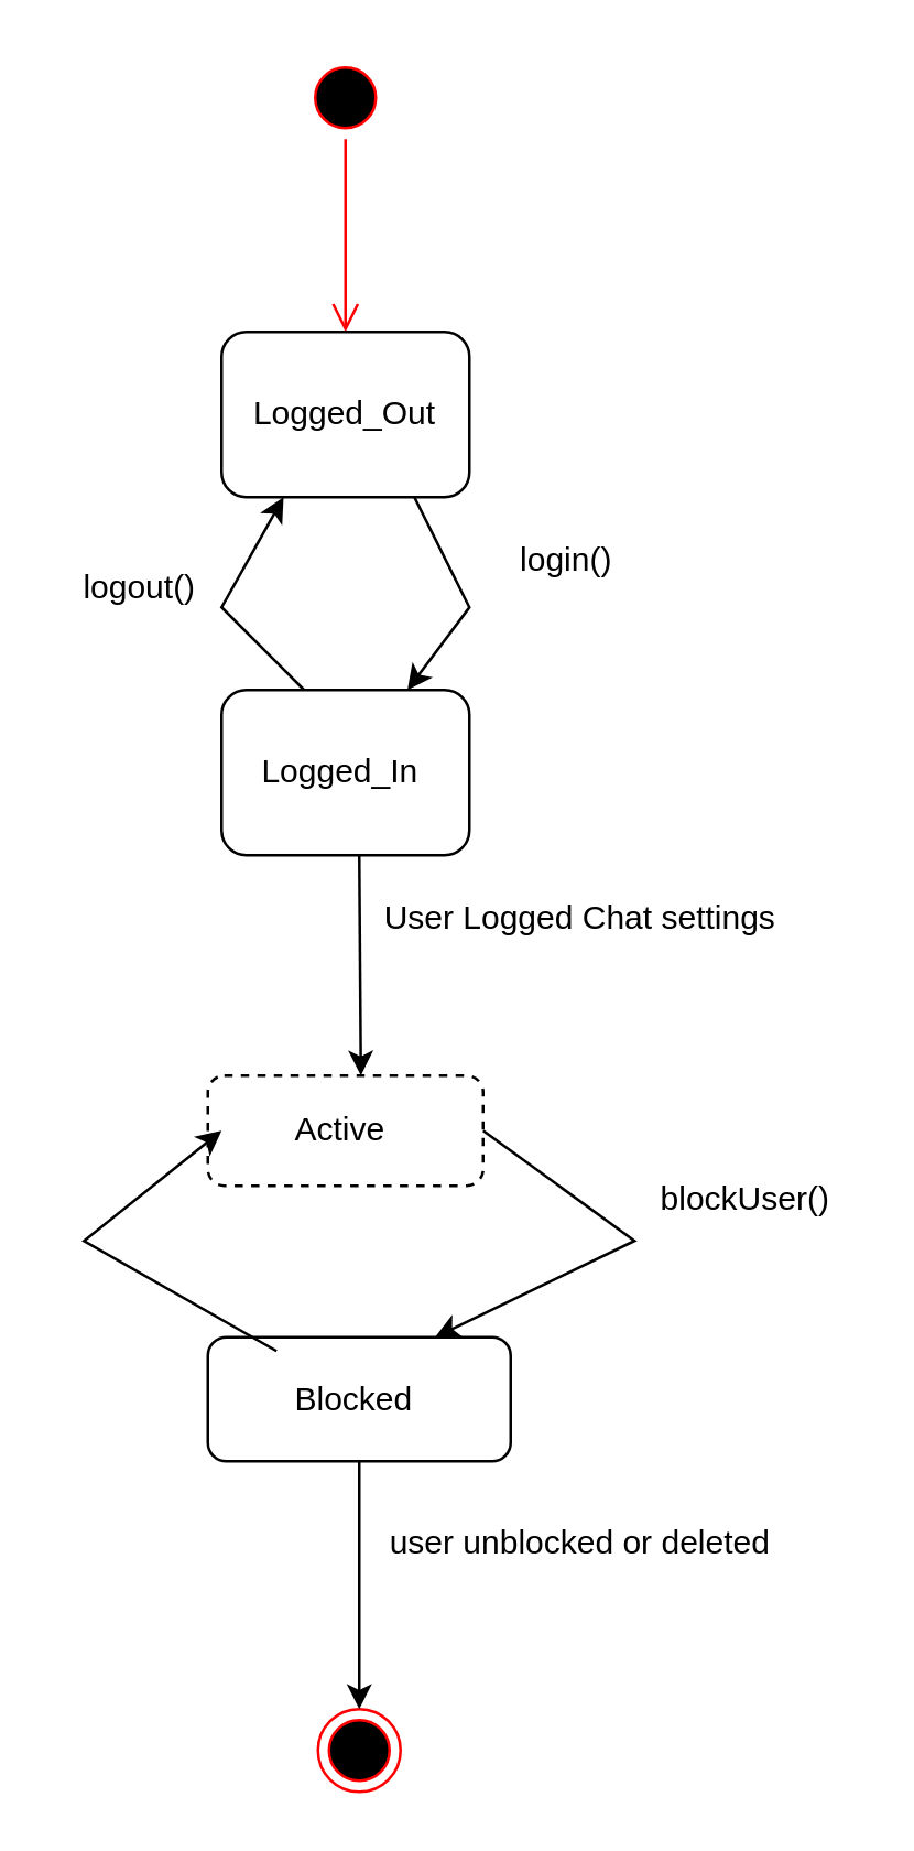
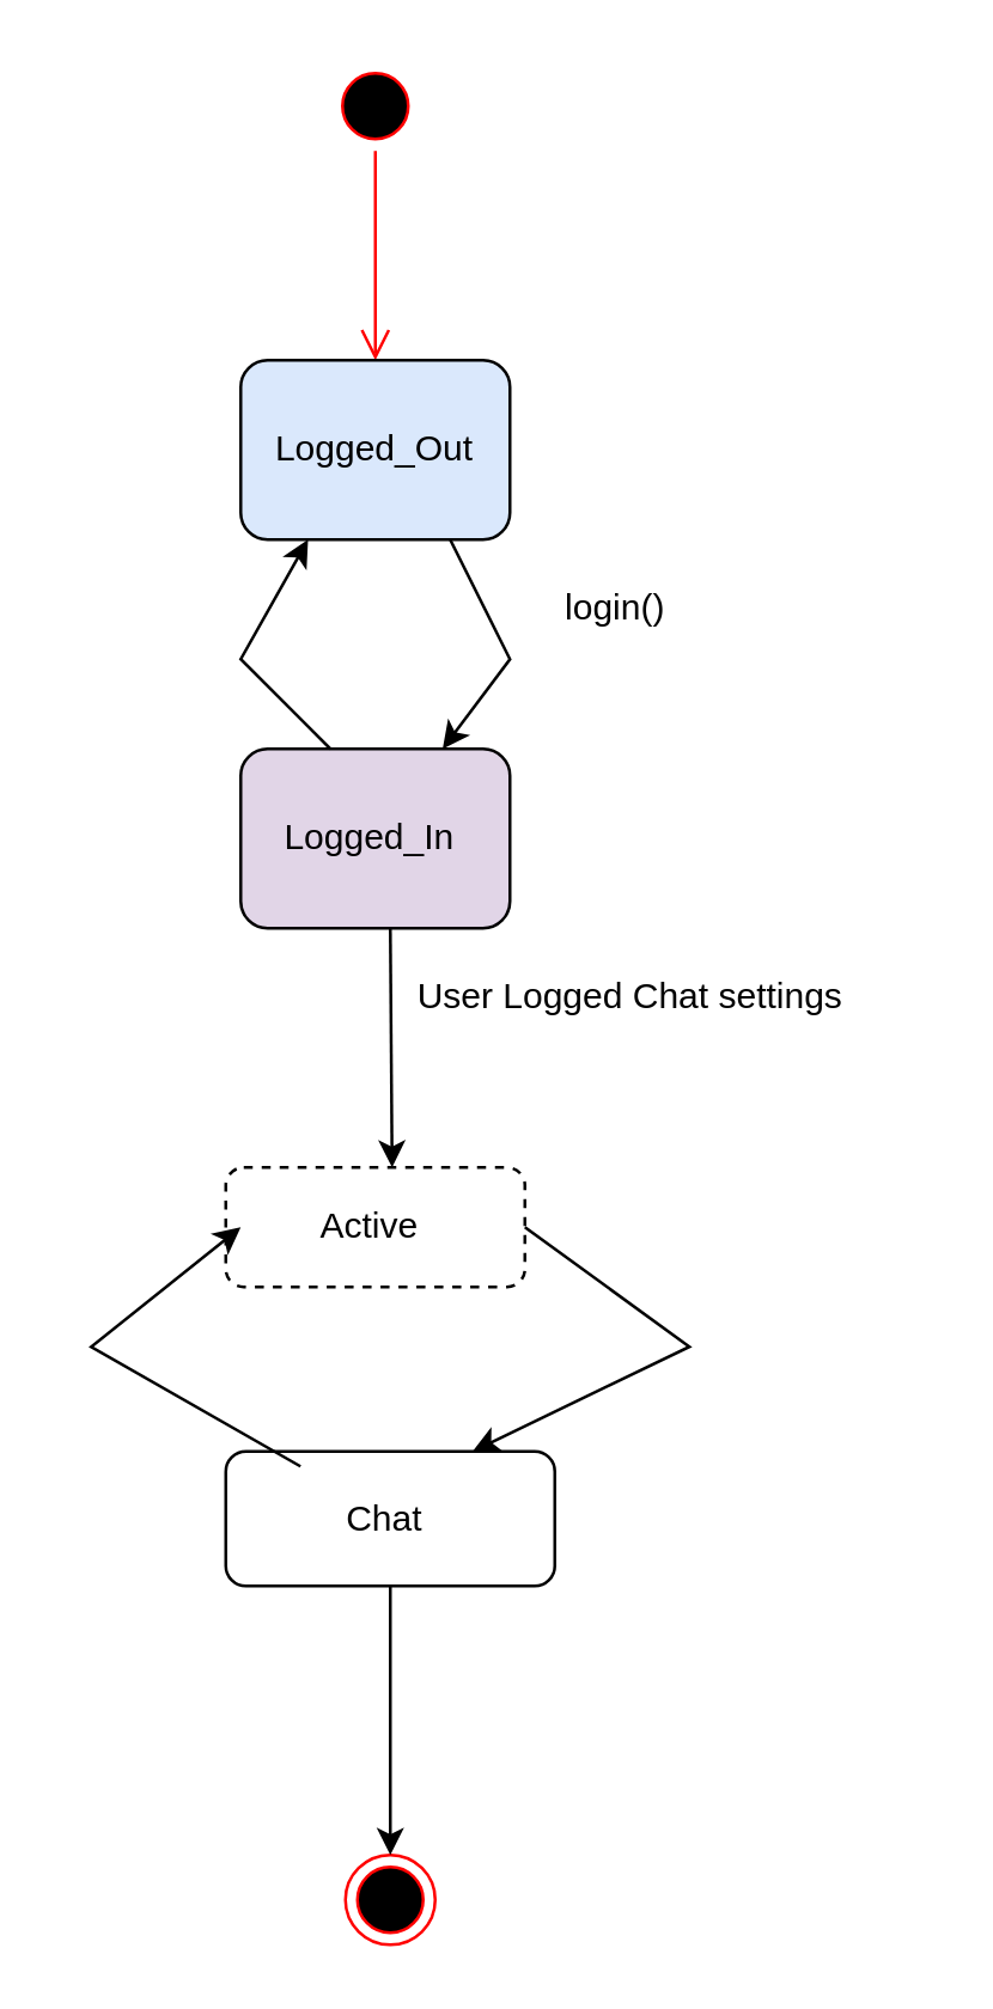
  <mxCell id="0" />
  <mxCell id="1" parent="0" />
  <mxCell id="2" value="" style="ellipse;html=1;shape=startState;fillColor=#000000;strokeColor=#ff0000;" parent="1" vertex="1"><mxGeometry x="110" y="20" width="30" height="30" as="geometry" /></mxCell>
  <mxCell id="3" value="" style="edgeStyle=orthogonalEdgeStyle;html=1;verticalAlign=bottom;endArrow=open;endSize=8;strokeColor=#ff0000;rounded=0;" parent="1" source="2" edge="1"><mxGeometry relative="1" as="geometry"><mxPoint x="125" y="120" as="targetPoint" /></mxGeometry></mxCell>
- <mxCell id="4" value="Logged_Out" style="rounded=1;whiteSpace=wrap;html=1;" parent="1" vertex="1"><mxGeometry x="80" y="120" width="90" height="60" as="geometry" /></mxCell>
- <mxCell id="5" value="Logged_In&amp;nbsp;" style="rounded=1;whiteSpace=wrap;html=1;" parent="1" vertex="1"><mxGeometry x="80" y="250" width="90" height="60" as="geometry" /></mxCell>
+ <mxCell id="4" value="Logged_Out" style="rounded=1;whiteSpace=wrap;html=1;fillColor=#dae8fc;" parent="1" vertex="1"><mxGeometry x="80" y="120" width="90" height="60" as="geometry" /></mxCell>
+ <mxCell id="5" value="Logged_In&amp;nbsp;" style="rounded=1;whiteSpace=wrap;html=1;fillColor=#e1d5e7;" parent="1" vertex="1"><mxGeometry x="80" y="250" width="90" height="60" as="geometry" /></mxCell>
  <mxCell id="6" value="" style="endArrow=classic;html=1;rounded=0;entryX=0.25;entryY=1;entryDx=0;entryDy=0;exitX=0.333;exitY=0;exitDx=0;exitDy=0;exitPerimeter=0;" parent="1" source="5" target="4" edge="1"><mxGeometry width="50" height="50" relative="1" as="geometry"><mxPoint x="103" y="240" as="sourcePoint" /><mxPoint x="180" y="270" as="targetPoint" /><Array as="points"><mxPoint x="80" y="220" /></Array></mxGeometry></mxCell>
- <mxCell id="7" value="logout()" style="text;html=1;align=center;verticalAlign=middle;resizable=0;points=[];autosize=1;strokeColor=none;fillColor=none;" parent="1" vertex="1"><mxGeometry x="20" y="198" width="60" height="30" as="geometry" /></mxCell>
  <mxCell id="8" value="" style="endArrow=classic;html=1;rounded=0;exitX=0.778;exitY=1;exitDx=0;exitDy=0;exitPerimeter=0;entryX=0.75;entryY=0;entryDx=0;entryDy=0;" parent="1" source="4" target="5" edge="1"><mxGeometry width="50" height="50" relative="1" as="geometry"><mxPoint x="130" y="320" as="sourcePoint" /><mxPoint x="250" y="380" as="targetPoint" /><Array as="points"><mxPoint x="170" y="220" /></Array></mxGeometry></mxCell>
  <mxCell id="9" value="login()" style="text;html=1;align=center;verticalAlign=middle;resizable=0;points=[];autosize=1;strokeColor=none;fillColor=none;" parent="1" vertex="1"><mxGeometry x="175" y="188" width="60" height="30" as="geometry" /></mxCell>
- <mxCell id="10" value="Blocked&amp;nbsp;" style="rounded=1;whiteSpace=wrap;html=1;" parent="1" vertex="1"><mxGeometry x="75" y="485" width="110" height="45" as="geometry" /></mxCell>
+ <mxCell id="10" value="Chat&amp;nbsp;" style="rounded=1;whiteSpace=wrap;html=1;" parent="1" vertex="1"><mxGeometry x="75" y="485" width="110" height="45" as="geometry" /></mxCell>
  <mxCell id="11" value="Active&amp;nbsp;" style="rounded=1;whiteSpace=wrap;html=1;dashed=1;" parent="1" vertex="1"><mxGeometry x="75" y="390" width="100" height="40" as="geometry" /></mxCell>
  <mxCell id="12" value="" style="endArrow=classic;html=1;rounded=0;entryX=0.556;entryY=0;entryDx=0;entryDy=0;entryPerimeter=0;" parent="1" target="11" edge="1"><mxGeometry width="50" height="50" relative="1" as="geometry"><mxPoint x="130" y="310" as="sourcePoint" /><mxPoint x="180" y="270" as="targetPoint" /></mxGeometry></mxCell>
  <mxCell id="13" value="" style="ellipse;html=1;shape=endState;fillColor=#000000;strokeColor=#ff0000;" parent="1" vertex="1"><mxGeometry x="115" y="620" width="30" height="30" as="geometry" /></mxCell>
  <mxCell id="14" value="" style="endArrow=classic;html=1;rounded=0;exitX=1;exitY=0.5;exitDx=0;exitDy=0;entryX=0.75;entryY=0;entryDx=0;entryDy=0;" parent="1" source="11" target="10" edge="1"><mxGeometry width="50" height="50" relative="1" as="geometry"><mxPoint x="130" y="460" as="sourcePoint" /><mxPoint x="130" y="480" as="targetPoint" /><Array as="points"><mxPoint x="230" y="450" /></Array></mxGeometry></mxCell>
  <mxCell id="15" value="&lt;div&gt;User Logged Chat settings&lt;/div&gt;&lt;div&gt;&lt;br&gt;&lt;/div&gt;" style="text;html=1;align=center;verticalAlign=middle;resizable=0;points=[];autosize=1;strokeColor=none;fillColor=none;" vertex="1" parent="1"><mxGeometry x="130" y="320" width="160" height="40" as="geometry" /></mxCell>
- <mxCell id="16" value="blockUser()" style="text;html=1;align=center;verticalAlign=middle;resizable=0;points=[];autosize=1;strokeColor=none;fillColor=none;" vertex="1" parent="1"><mxGeometry x="230" y="420" width="80" height="30" as="geometry" /></mxCell>
  <mxCell id="17" value="" style="endArrow=classic;html=1;rounded=0;exitX=0.227;exitY=0.111;exitDx=0;exitDy=0;exitPerimeter=0;entryX=0.05;entryY=0.5;entryDx=0;entryDy=0;entryPerimeter=0;" edge="1" parent="1" source="10" target="11"><mxGeometry width="50" height="50" relative="1" as="geometry"><mxPoint x="130" y="420" as="sourcePoint" /><mxPoint x="180" y="370" as="targetPoint" /><Array as="points"><mxPoint x="30" y="450" /></Array></mxGeometry></mxCell>
  <mxCell id="18" value="" style="endArrow=classic;html=1;rounded=0;entryX=0.5;entryY=0;entryDx=0;entryDy=0;" edge="1" parent="1" target="13"><mxGeometry width="50" height="50" relative="1" as="geometry"><mxPoint x="130" y="530" as="sourcePoint" /><mxPoint x="250" y="630" as="targetPoint" /></mxGeometry></mxCell>
- <mxCell id="19" value="user unblocked or deleted" style="text;html=1;align=center;verticalAlign=middle;resizable=0;points=[];autosize=1;strokeColor=none;fillColor=none;" vertex="1" parent="1"><mxGeometry x="130" y="545" width="160" height="30" as="geometry" /></mxCell>
